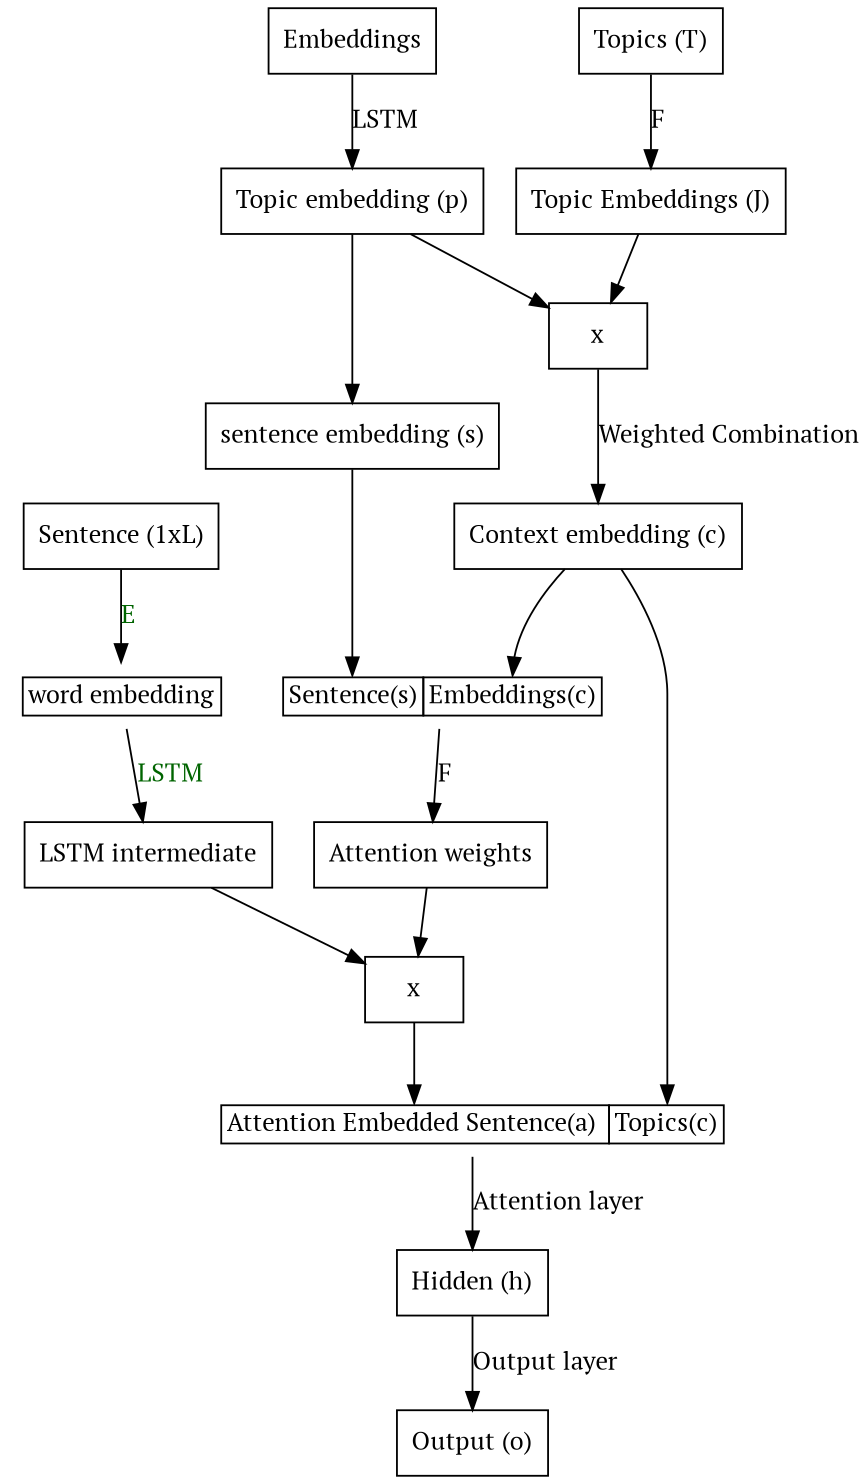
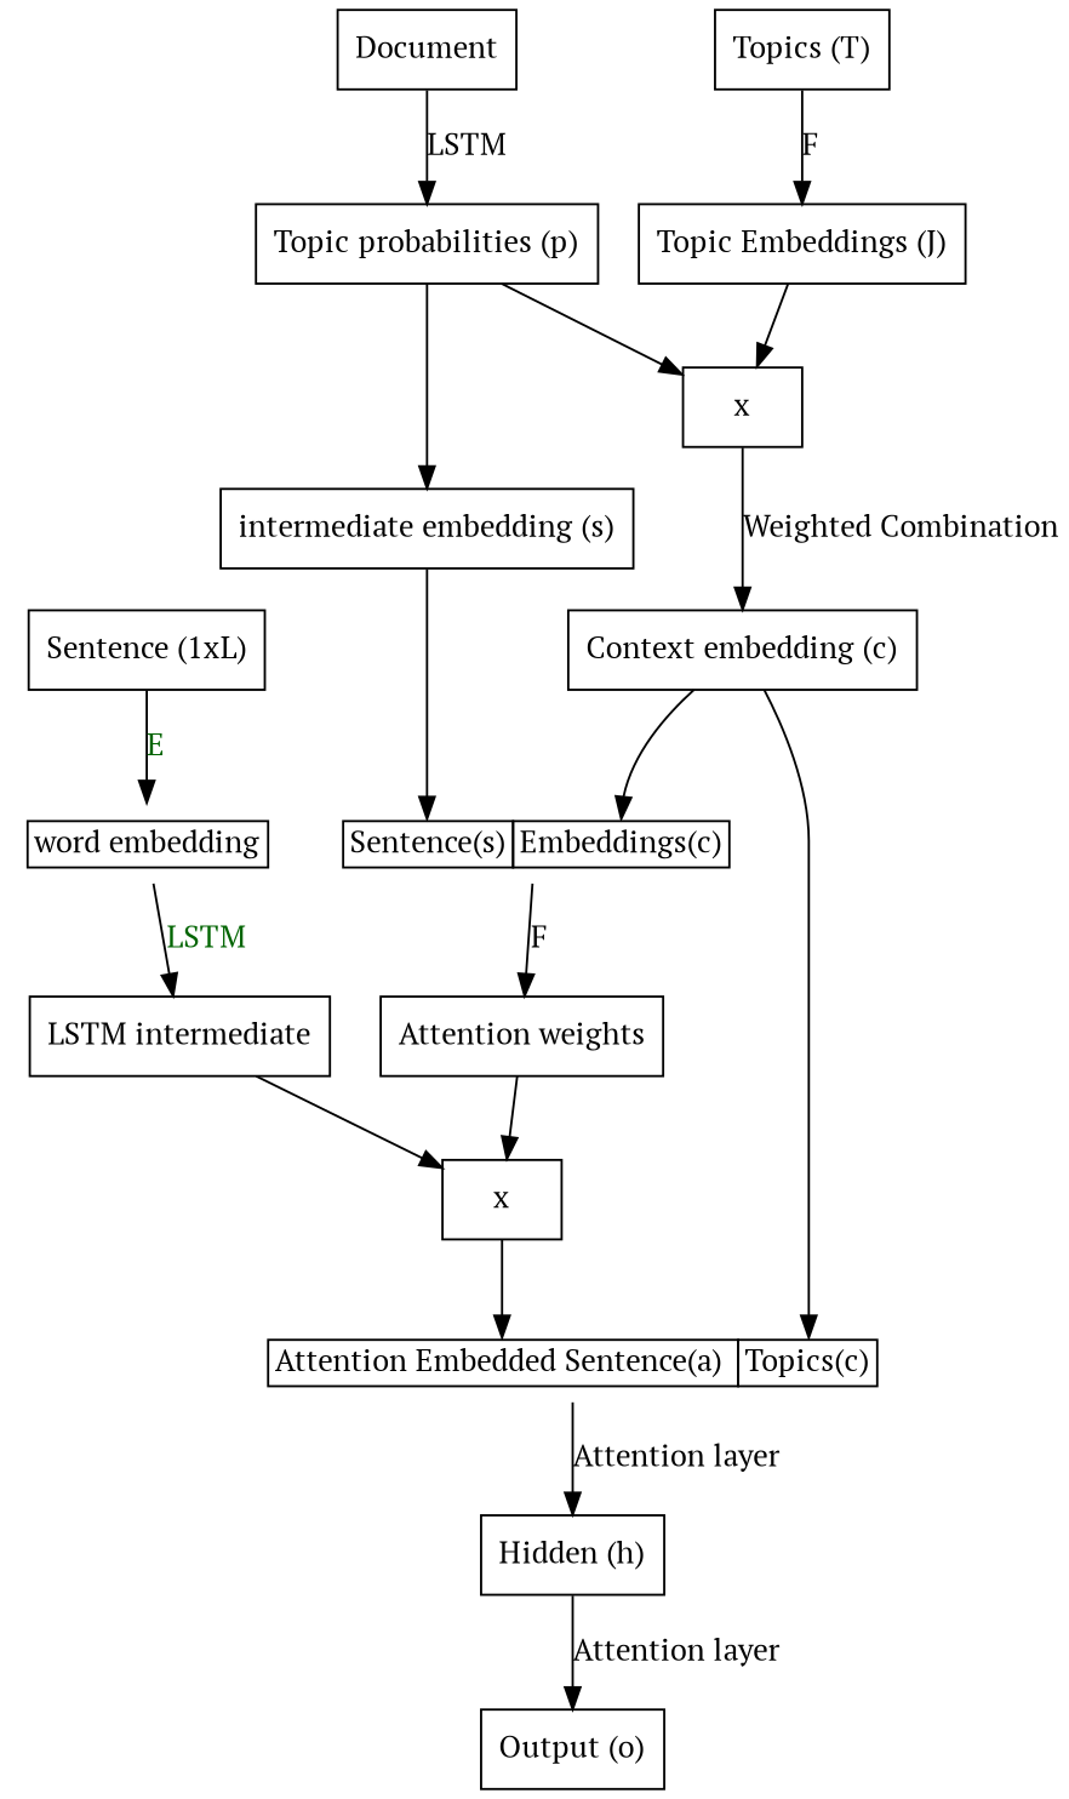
  digraph {
    fontname="PT Serif"
    node [fontname="PT Serif" shape=record]
    edge [fontname="PT Serif"]
    n1 [label="Sentence (1xL)"]
    n2 [label=< <TABLE BORDER="0" CELLBORDER="1" CELLSPACING="0"> <TR><TD>word embedding</TD></TR> </TABLE>> shape=none]
    n3 [label="LSTM intermediate"]
    n4 [label=x]
-   n5 [label="sentence embedding (s)"]
+   n5 [label="intermediate embedding (s)"]
    n6 [label=< <TABLE BORDER="0" CELLBORDER="1" CELLSPACING="0"> <TR><TD PORT="sent">Sentence(s)</TD><TD PORT="context">Embeddings(c)</TD></TR> </TABLE>> shape=none]
    n7 [label=< <TABLE BORDER="0" CELLBORDER="1" CELLSPACING="0"> <TR><TD PORT="attnsent">Attention Embedded Sentence(a) </TD><TD PORT="attncontext">Topics(c)</TD></TR> </TABLE>> shape=none]
    n8 [label="Attention weights"]
-   n9 [label=Embeddings]
-   n10 [label="Topic embedding (p)"]
+   n9 [label=Document]
+   n10 [label="Topic probabilities (p)"]
    n11 [label=x]
    n12 [label="Context embedding (c)"]
    n13 [label="Hidden (h)"]
    n14 [label="Output (o)"]
    n15 [label="Topics (T)"]
    n16 [label="Topic Embeddings (J)"]
    n1 -> n2 [fontcolor=darkgreen label=E]
    n2 -> n3 [fontcolor=darkgreen label=LSTM]
    n3 -> n4
    n4 -> n7 [headport=attnsent]
    n5 -> n6 [fontcolor=darkgreen headport=sent]
    n6 -> n8 [label=F]
    n7 -> n13 [label="Attention layer"]
    n8 -> n4
    n9 -> n10 [label=LSTM]
    n10 -> n5
    n10 -> n11
    n11 -> n12 [label="Weighted Combination"]
    n12 -> n6 [headport=context]
    n12 -> n7 [headport=attncontext]
-   n13 -> n14 [label="Output layer"]
+   n13 -> n14 [label="Attention layer"]
    n15 -> n16 [label=F]
    n16 -> n11
  }
